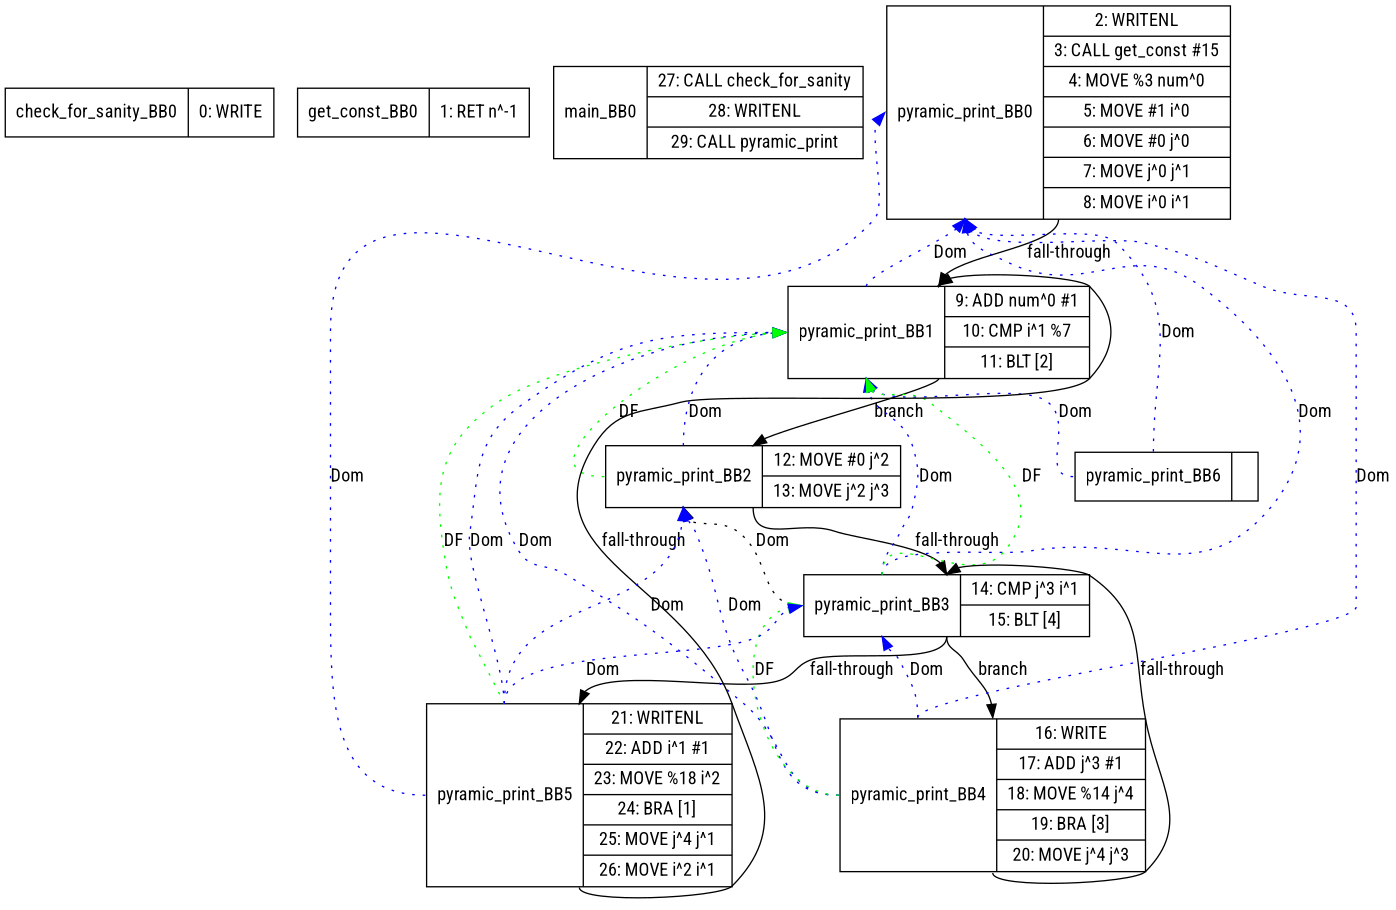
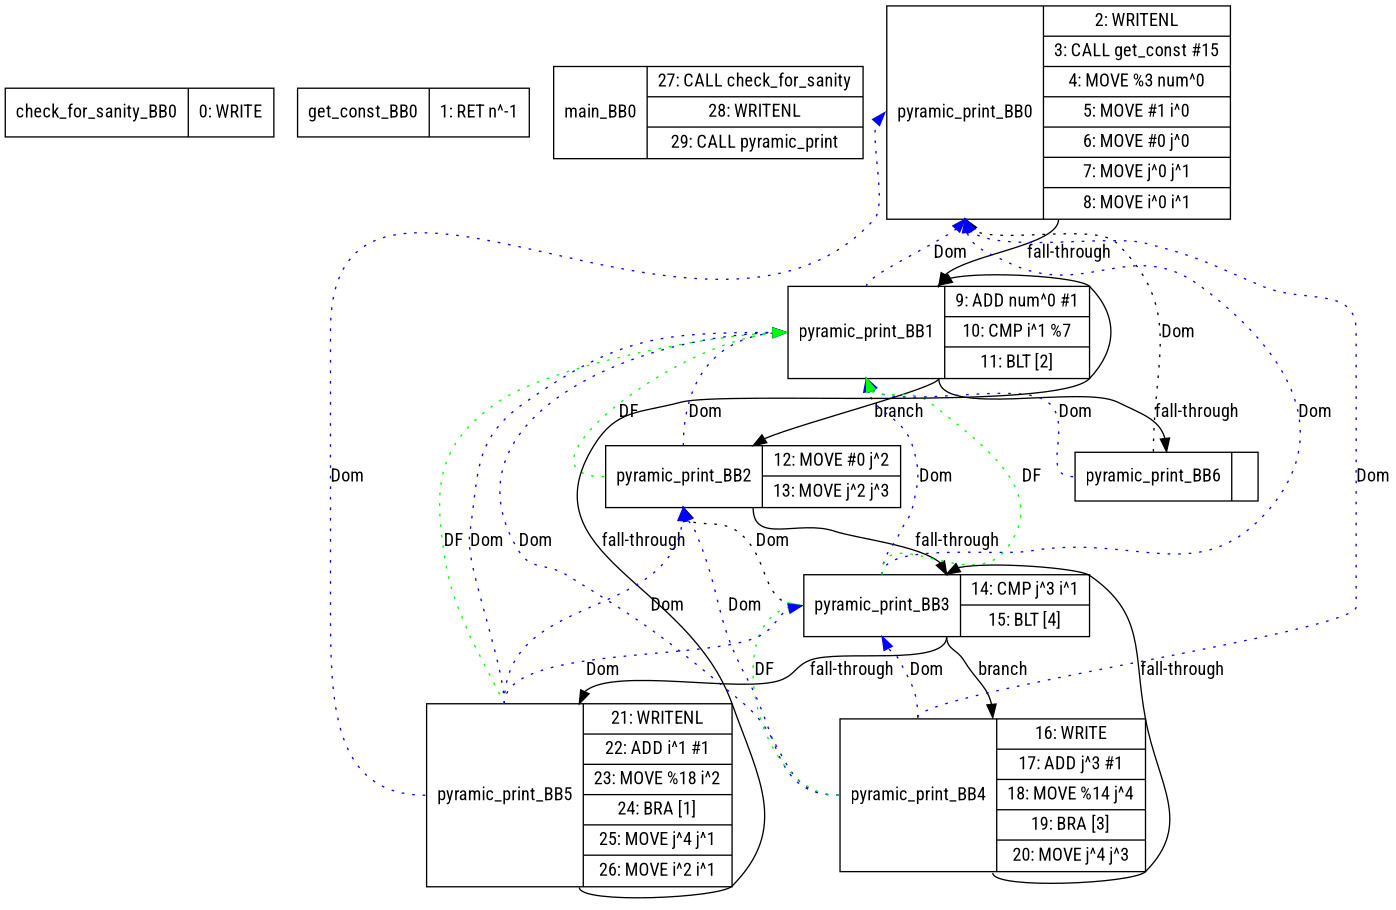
  digraph {
    fontname="Roboto Condensed"
    node [fontname="Roboto Condensed" shape=record]
    edge [fontname="Roboto Condensed" headport=b tailport=b color=blue style=dotted]
    n1 [label="<b>check_for_sanity_BB0| {0: WRITE }"]
    n2 [label="<b>get_const_BB0| {1: RET n^-1}"]
    n3 [label="<b>main_BB0| {27: CALL check_for_sanity|28: WRITENL |29: CALL pyramic_print}"]
    n4 [label="<b>pyramic_print_BB0| {2: WRITENL |3: CALL get_const #15|4: MOVE %3 num^0|5: MOVE #1 i^0|6: MOVE #0 j^0|7: MOVE j^0 j^1|8: MOVE i^0 i^1}"]
    n5 [label="<b>pyramic_print_BB1| {9: ADD num^0 #1|10: CMP i^1 %7|11: BLT [2]}"]
    n6 [label="<b>pyramic_print_BB2| {12: MOVE #0 j^2|13: MOVE j^2 j^3}"]
    n7 [label="<b>pyramic_print_BB6| {}"]
    n8 [label="<b>pyramic_print_BB3| {14: CMP j^3 i^1|15: BLT [4]}"]
    n9 [label="<b>pyramic_print_BB4| {16: WRITE |17: ADD j^3 #1|18: MOVE %14 j^4|19: BRA [3]|20: MOVE j^4 j^3}"]
    n10 [label="<b>pyramic_print_BB5| {21: WRITENL |22: ADD i^1 #1|23: MOVE %18 i^2|24: BRA [1]|25: MOVE j^4 j^1|26: MOVE i^2 i^1}"]
    n4 -> n5 [headport=n label="fall-through" tailport=s color="" style=""]
    n5 -> n4 [label=Dom]
    n5 -> n6 [headport=n label=branch tailport=s color="" style=""]
+   n5 -> n7 [headport=n label="fall-through" tailport=s color="" style=""]
    n6 -> n5 [label=Dom]
    n6 -> n5 [color=green label=DF]
    n6 -> n8 [headport=n label="fall-through" tailport=s color="" style=""]
-   n7 -> n4 [label=Dom]
+   n7 -> n4 [color=black label=Dom]
    n7 -> n5 [label=Dom]
    n8 -> n4 [label=Dom]
    n8 -> n5 [label=Dom]
    n8 -> n5 [color=green label=DF]
    n8 -> n6 [color=black label=Dom]
    n8 -> n9 [headport=n label=branch tailport=s color="" style=""]
    n8 -> n10 [headport=n label="fall-through" tailport=s color="" style=""]
    n9 -> n4 [label=Dom]
    n9 -> n5 [label=Dom]
    n9 -> n6 [label=Dom]
    n9 -> n8 [headport=n label="fall-through" tailport=s color="" style=""]
    n9 -> n8 [label=Dom]
    n9 -> n8 [color=green label=DF]
    n10 -> n4 [label=Dom]
    n10 -> n5 [headport=n label="fall-through" tailport=s color="" style=""]
    n10 -> n5 [label=Dom]
    n10 -> n5 [color=green label=DF]
    n10 -> n6 [label=Dom]
    n10 -> n8 [label=Dom]
  }
